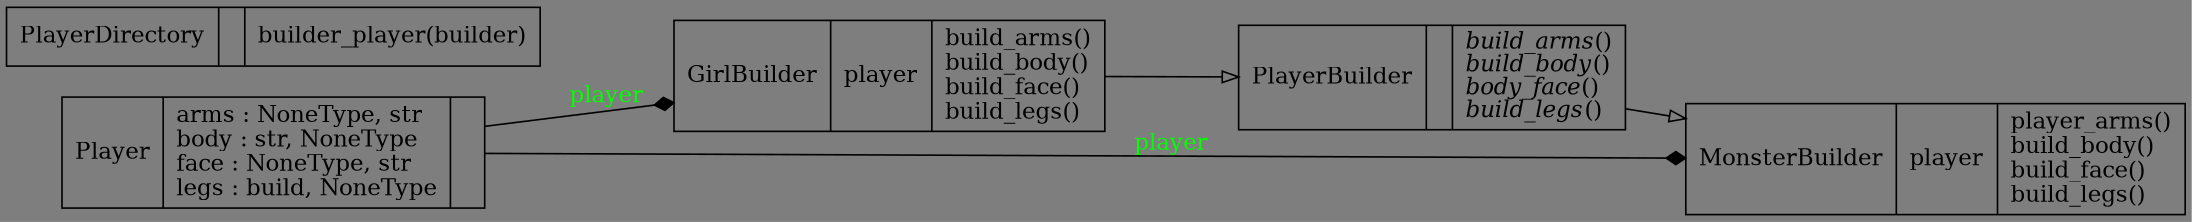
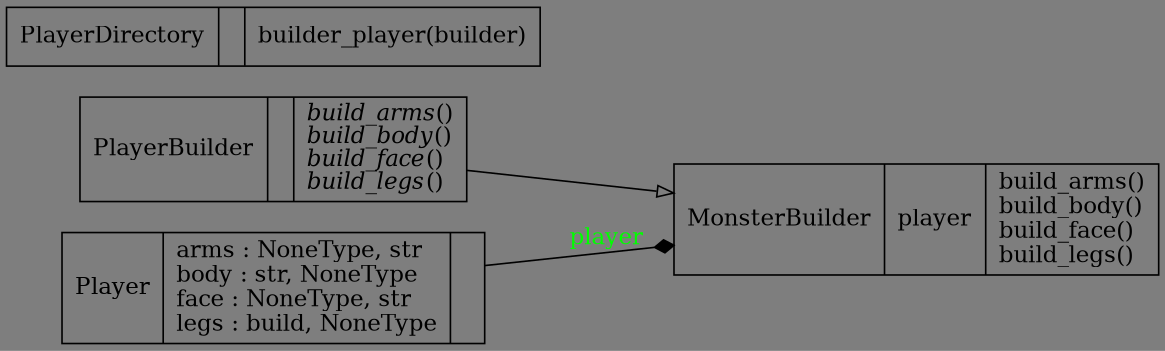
  digraph {
    bgcolor="#7e7e7e"
    rankdir=LR
    node [color=black fontcolor=black shape=record style=solid]
    edge [arrowhead=empty arrowtail=none]
-   n1 [label=<{GirlBuilder|player<br ALIGN="LEFT"/>|build_arms()<br ALIGN="LEFT"/>build_body()<br ALIGN="LEFT"/>build_face()<br ALIGN="LEFT"/>build_legs()<br ALIGN="LEFT"/>}>]
-   n2 [label=<{PlayerBuilder|<br ALIGN="LEFT"/>|<I>build_arms</I>()<br ALIGN="LEFT"/><I>build_body</I>()<br ALIGN="LEFT"/><I>body_face</I>()<br ALIGN="LEFT"/><I>build_legs</I>()<br ALIGN="LEFT"/>}>]
-   n3 [label=<{MonsterBuilder|player<br ALIGN="LEFT"/>|player_arms()<br ALIGN="LEFT"/>build_body()<br ALIGN="LEFT"/>build_face()<br ALIGN="LEFT"/>build_legs()<br ALIGN="LEFT"/>}>]
+   n2 [label=<{PlayerBuilder|<br ALIGN="LEFT"/>|<I>build_arms</I>()<br ALIGN="LEFT"/><I>build_body</I>()<br ALIGN="LEFT"/><I>build_face</I>()<br ALIGN="LEFT"/><I>build_legs</I>()<br ALIGN="LEFT"/>}>]
+   n3 [label=<{MonsterBuilder|player<br ALIGN="LEFT"/>|build_arms()<br ALIGN="LEFT"/>build_body()<br ALIGN="LEFT"/>build_face()<br ALIGN="LEFT"/>build_legs()<br ALIGN="LEFT"/>}>]
    n4 [label=<{Player|arms : NoneType, str<br ALIGN="LEFT"/>body : str, NoneType<br ALIGN="LEFT"/>face : NoneType, str<br ALIGN="LEFT"/>legs : build, NoneType<br ALIGN="LEFT"/>|}>]
    n5 [label=<{PlayerDirectory|<br ALIGN="LEFT"/>|builder_player(builder)<br ALIGN="LEFT"/>}>]
-   n1 -> n2
    n2 -> n3
-   n4 -> n1 [arrowhead=diamond fontcolor=green label=player style=solid]
    n4 -> n3 [arrowhead=diamond fontcolor=green label=player style=solid]
  }
